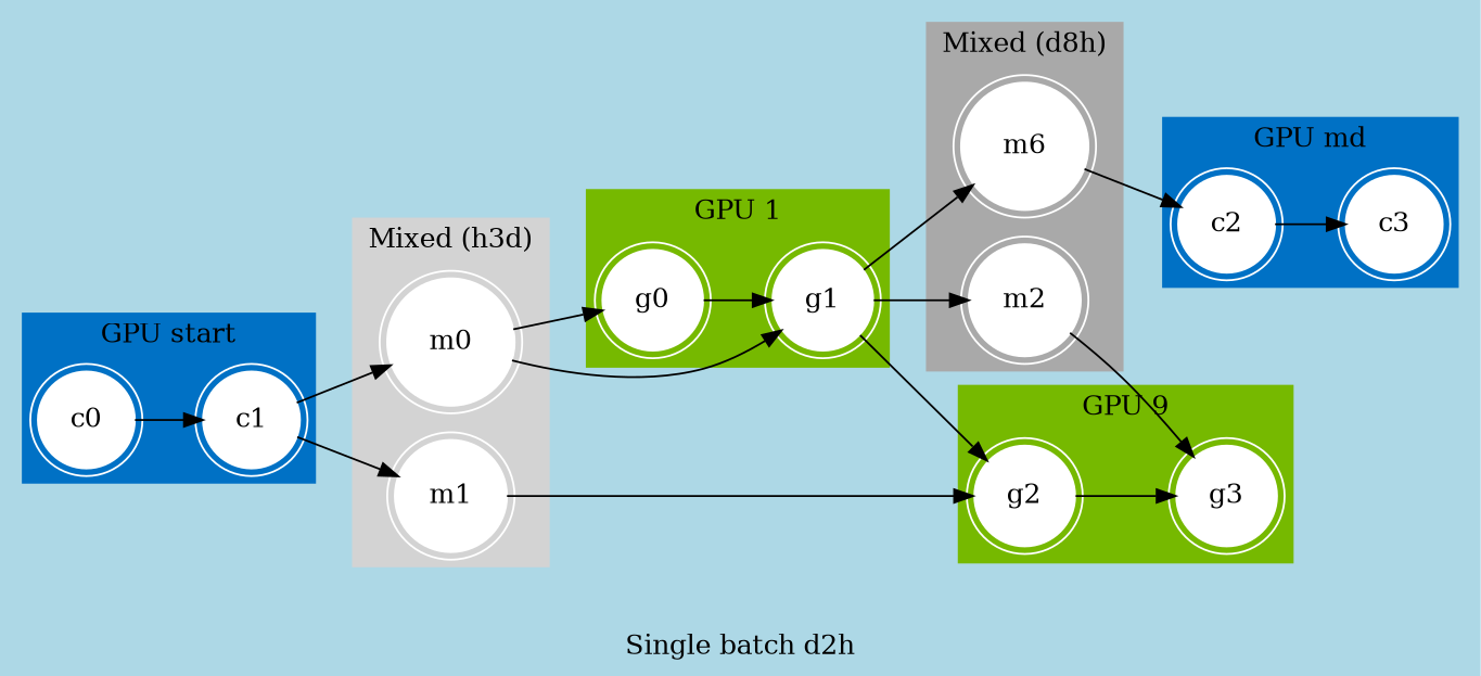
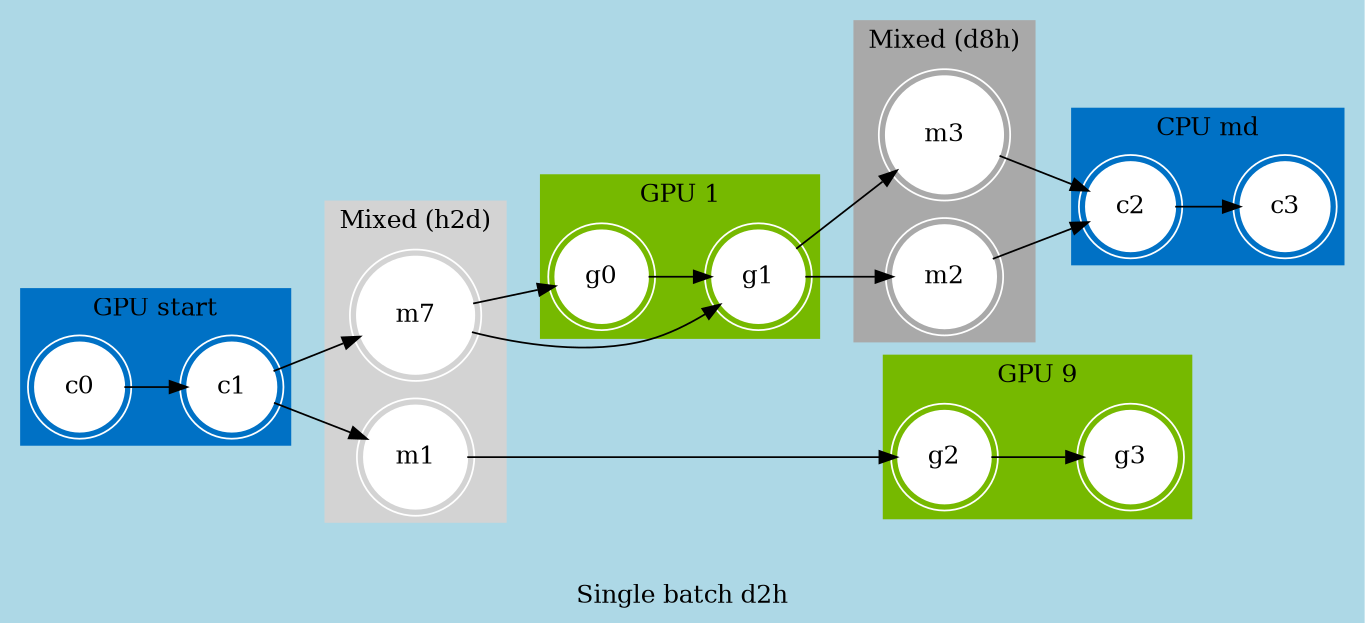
  digraph {
    bgcolor=lightblue
    label="Single batch d2h"
    rankdir=LR
    node [color=white shape=doublecircle style=filled]
    c0
    c1
    c2
    c3
-   n5 [label=m0]
+   n5 [label=m7]
    n6 [label=m1]
    n7 [label=m2]
-   n8 [label=m6]
+   n8 [label=m3]
    g0
    g1
    g2
    g3
    subgraph cluster_1 {
      color="#0071c5"
      label="GPU start"
      style=filled
      c0
      c1
    }
    subgraph cluster_2 {
      color="#0071c5"
-     label="GPU md"
+     label="CPU md"
      style=filled
      c2
      c3
    }
    subgraph cluster_3 {
      color=lightgrey
      fillcolor=lightgrey
-     label="Mixed (h3d)"
+     label="Mixed (h2d)"
      style=filled
      n5
      n6
    }
    subgraph cluster_4 {
      color=darkgrey
      fillcolor=darkgrey
      label="Mixed (d8h)"
      style=filled
      n7
      n8
    }
    subgraph cluster_5 {
      color="#76b900"
      label="GPU 1"
      style=filled
      g0
      g1
    }
    subgraph cluster_6 {
      color="#76b900"
      label="GPU 9"
      style=filled
      g2
      g3
    }
    c0 -> c1
    c1 -> n5
    c1 -> n6
    c2 -> c3
    n5 -> g0
    n5 -> g1
    n6 -> g2
-   n7 -> g3
+   n7 -> c2
    n8 -> c2
    g0 -> g1
    g1 -> n7
    g1 -> n8
-   g1 -> g2
    g2 -> g3
  }
